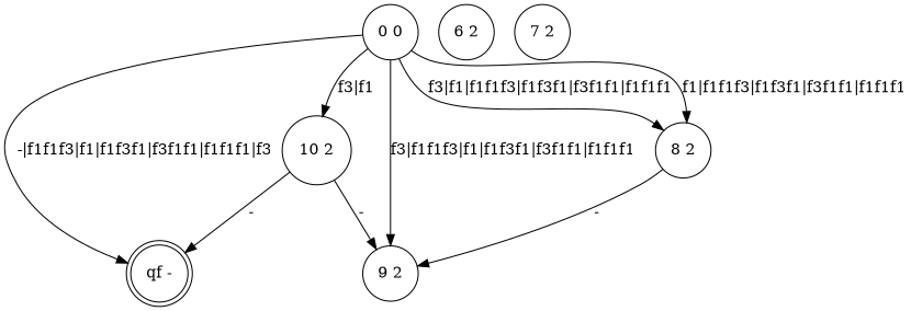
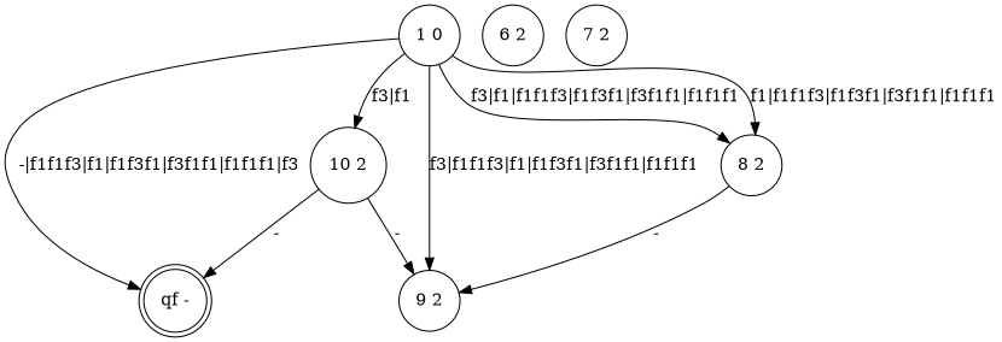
  digraph {
    node [shape=circle]
    "qf -" [shape=doublecircle]
    "10 2"
    "9 2"
    "8 2"
    "6 2"
    "7 2"
-   "0 0"
+   "0 0" [label="1 0"]
    "10 2" -> "qf -" [label="-"]
    "10 2" -> "9 2" [label="-"]
    "8 2" -> "9 2" [label="-"]
    "0 0" -> "qf -" [label="-|f1f1f3|f1|f1f3f1|f3f1f1|f1f1f1|f3"]
    "0 0" -> "10 2" [label="f3|f1"]
    "0 0" -> "9 2" [label="f3|f1f1f3|f1|f1f3f1|f3f1f1|f1f1f1"]
    "0 0" -> "8 2" [label="f3|f1|f1f1f3|f1f3f1|f3f1f1|f1f1f1"]
    "0 0" -> "8 2" [label="f1|f1f1f3|f1f3f1|f3f1f1|f1f1f1"]
  }
